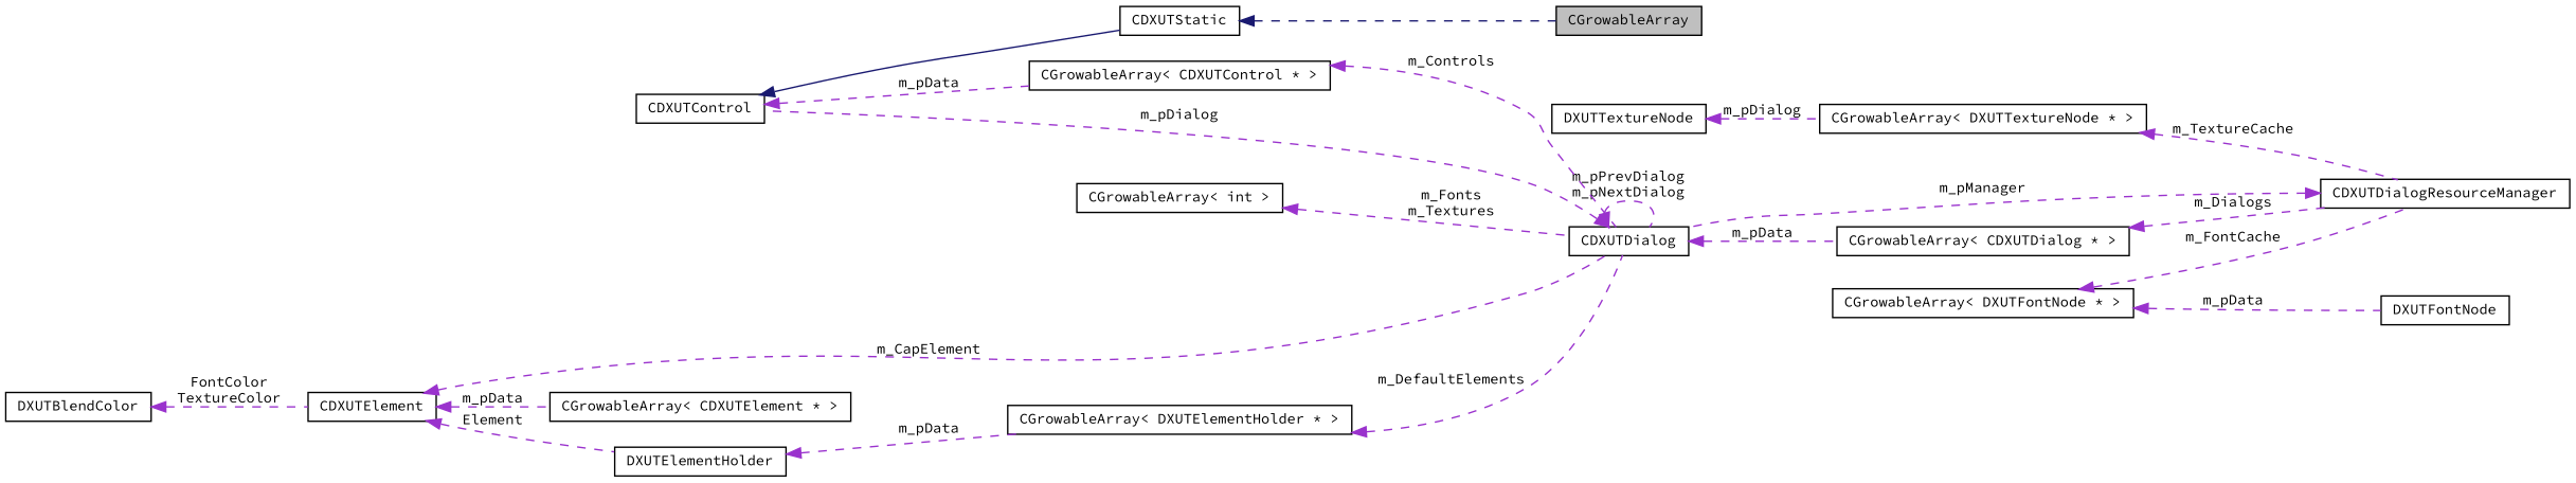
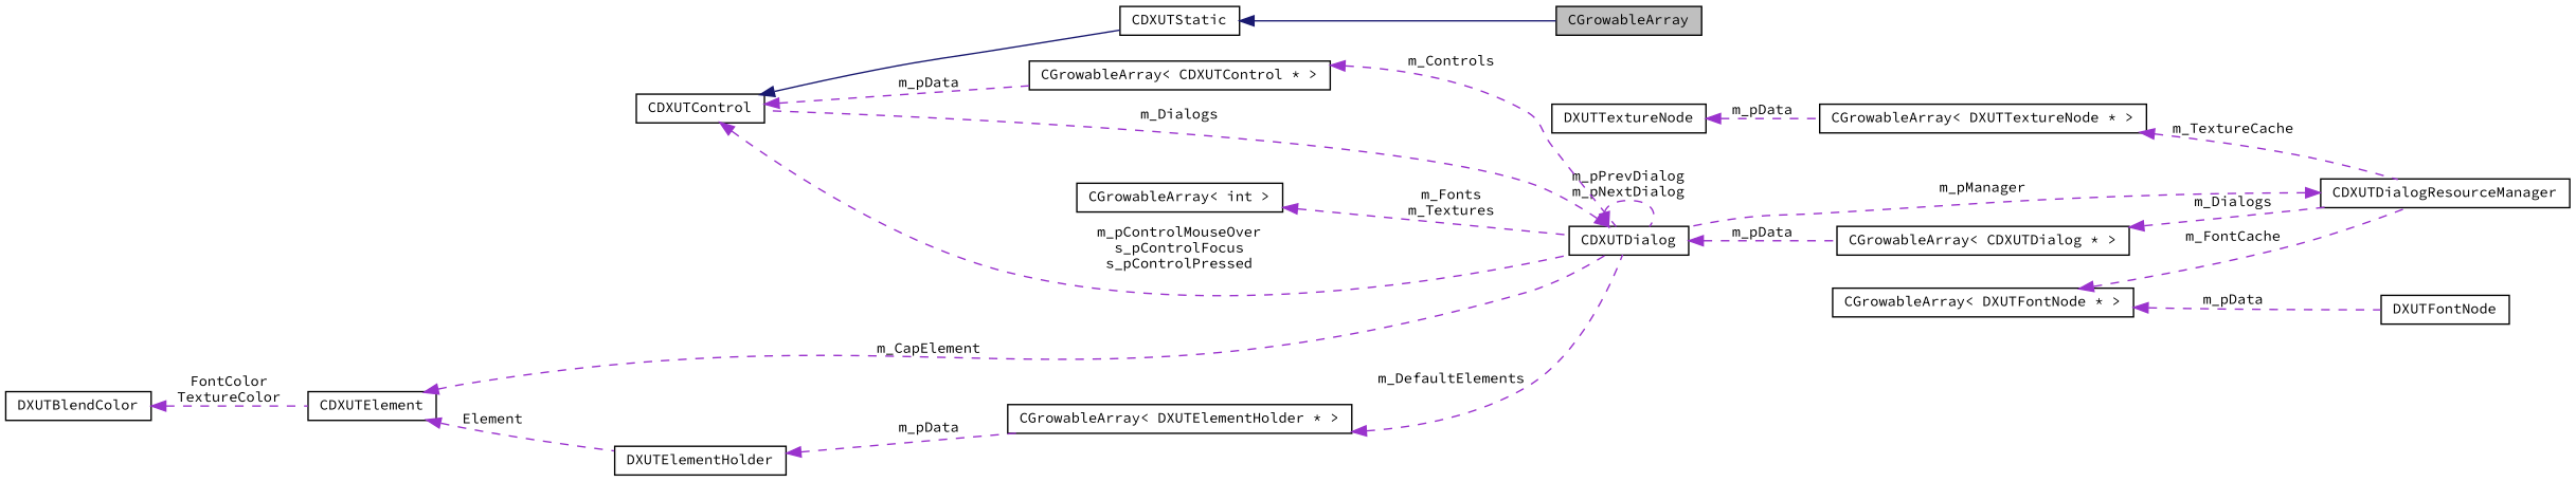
  digraph {
    fontname="Source Code Pro"
    rankdir=LR
    node [color=black fillcolor=white fontname="Source Code Pro" fontsize=10 shape=record style=filled]
    edge [color=darkorchid3 dir=back fontname="Source Code Pro" fontsize=10 labelfontname=FreeSans labelfontsize=10 style=dashed]
    n1 [fillcolor=grey75 fontcolor=black height=0.2 label=CGrowableArray width=0.4]
    n2 [height=0.2 label=CDXUTStatic width=0.4]
    n3 [height=0.2 label=CDXUTControl width=0.4]
    n4 [height=0.2 label=CDXUTDialog width=0.4]
    n5 [height=0.2 label="CGrowableArray\< CDXUTControl * \>" width=0.4]
    n6 [height=0.2 label="CGrowableArray\< CDXUTDialog * \>" width=0.4]
-   n7 [height=0.2 label="CGrowableArray\< CDXUTElement * \>" width=0.4]
    n8 [height=0.2 label=CDXUTElement width=0.4]
    n9 [height=0.2 label=DXUTElementHolder width=0.4]
    n10 [height=0.2 label="CGrowableArray\< DXUTElementHolder * \>" width=0.4]
    n11 [height=0.2 label=DXUTBlendColor width=0.4]
    n12 [height=0.2 label=CDXUTDialogResourceManager width=0.4]
    n13 [height=0.2 label="CGrowableArray\< int \>" width=0.4]
    n14 [height=0.2 label="CGrowableArray\< DXUTFontNode * \>" width=0.4]
    n15 [height=0.2 label=DXUTFontNode width=0.4]
    n16 [height=0.2 label="CGrowableArray\< DXUTTextureNode * \>" width=0.4]
    n17 [height=0.2 label=DXUTTextureNode width=0.4]
-   n2 -> n1 [color=midnightblue]
+   n2 -> n1 [color=midnightblue style=solid]
    n3 -> n2 [color=midnightblue style=solid]
+   n3 -> n4 [label="m_pControlMouseOver\ns_pControlFocus\ns_pControlPressed"]
    n3 -> n5 [label=m_pData]
-   n4 -> n3 [label=m_pDialog]
+   n4 -> n3 [label=m_Dialogs]
    n4 -> n4 [label="m_pPrevDialog\nm_pNextDialog"]
    n4 -> n6 [label=m_pData]
    n5 -> n4 [label=m_Controls]
    n6 -> n12 [label=m_Dialogs]
    n8 -> n4 [label=m_CapElement]
-   n8 -> n7 [label=m_pData]
    n8 -> n9 [label=Element]
    n9 -> n10 [label=m_pData]
    n10 -> n4 [label=m_DefaultElements]
    n11 -> n8 [label="FontColor\nTextureColor"]
    n12 -> n4 [label=m_pManager]
    n13 -> n4 [label="m_Fonts\nm_Textures"]
    n14 -> n12 [label=m_FontCache]
    n14 -> n15 [label=m_pData]
    n16 -> n12 [label=m_TextureCache]
-   n17 -> n16 [label=m_pDialog]
+   n17 -> n16 [label=m_pData]
  }
